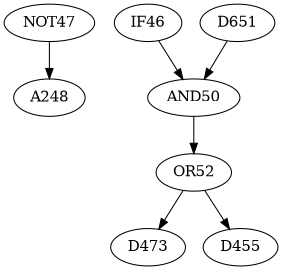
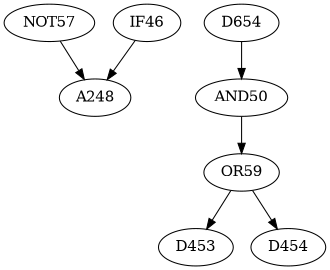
  digraph {
-   NOT47
+   NOT47 [label=NOT57]
    A248
    IF46
    AND50
-   OR52
-   D651
-   D453 [label=D473]
-   D454 [label=D455]
+   OR52 [label=OR59]
+   D651 [label=D654]
+   D453
+   D454
    NOT47 -> A248
-   IF46 -> AND50
+   IF46 -> A248
    AND50 -> OR52
    OR52 -> D453
    OR52 -> D454
    D651 -> AND50
  }
